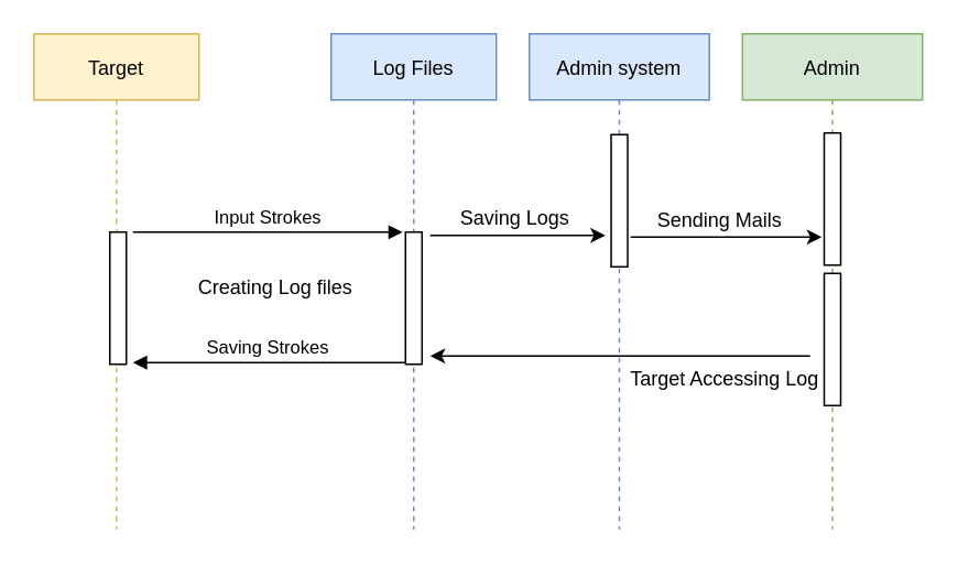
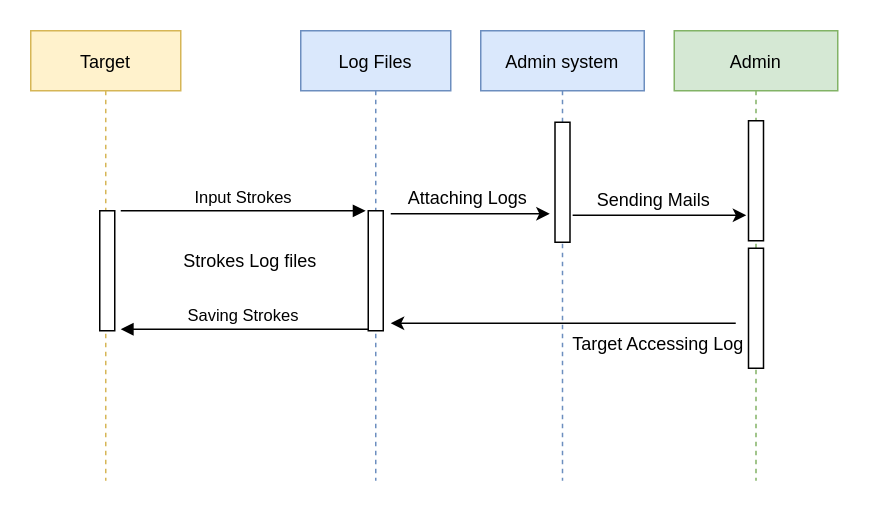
  <mxCell id="0" />
  <mxCell id="1" parent="0" />
  <mxCell id="2" value="Target" style="shape=umlLifeline;perimeter=lifelinePerimeter;container=1;collapsible=0;recursiveResize=0;rounded=0;shadow=0;strokeWidth=1;fillColor=#fff2cc;strokeColor=#d6b656;" parent="1" vertex="1"><mxGeometry x="20" y="20" width="100" height="300" as="geometry" /></mxCell>
  <mxCell id="3" value="" style="points=[];perimeter=orthogonalPerimeter;rounded=0;shadow=0;strokeWidth=1;" parent="2" vertex="1"><mxGeometry x="46" y="120" width="10" height="80" as="geometry" /></mxCell>
  <mxCell id="4" value="Input Strokes" style="verticalAlign=bottom;endArrow=block;entryX=-0.173;entryY=0.001;shadow=0;strokeWidth=1;entryDx=0;entryDy=0;entryPerimeter=0;" parent="2" target="6" edge="1"><mxGeometry relative="1" as="geometry"><mxPoint x="60" y="120.0" as="sourcePoint" /><mxPoint x="230" y="120.0" as="targetPoint" /></mxGeometry></mxCell>
  <mxCell id="5" value="Log Files" style="shape=umlLifeline;perimeter=lifelinePerimeter;container=1;collapsible=0;recursiveResize=0;rounded=0;shadow=0;strokeWidth=1;fillColor=#dae8fc;strokeColor=#6c8ebf;" parent="1" vertex="1"><mxGeometry x="200" y="20" width="100" height="300" as="geometry" /></mxCell>
  <mxCell id="6" value="" style="points=[];perimeter=orthogonalPerimeter;rounded=0;shadow=0;strokeWidth=1;" vertex="1" parent="5"><mxGeometry x="45" y="120" width="10" height="80" as="geometry" /></mxCell>
  <mxCell id="7" value="Saving Strokes" style="verticalAlign=bottom;endArrow=block;entryX=1;entryY=0;shadow=0;strokeWidth=1;" parent="1" edge="1"><mxGeometry relative="1" as="geometry"><mxPoint x="245" y="219" as="sourcePoint" /><mxPoint x="80" y="219" as="targetPoint" /></mxGeometry></mxCell>
  <mxCell id="8" value="Admin" style="shape=umlLifeline;perimeter=lifelinePerimeter;container=1;collapsible=0;recursiveResize=0;rounded=0;shadow=0;strokeWidth=1;fillColor=#d5e8d4;strokeColor=#82b366;" vertex="1" parent="1"><mxGeometry x="449" y="20" width="109" height="300" as="geometry" /></mxCell>
  <mxCell id="9" value="" style="points=[];perimeter=orthogonalPerimeter;rounded=0;shadow=0;strokeWidth=1;" vertex="1" parent="8"><mxGeometry x="49.5" y="145" width="10" height="80" as="geometry" /></mxCell>
  <mxCell id="10" value="" style="points=[];perimeter=orthogonalPerimeter;rounded=0;shadow=0;strokeWidth=1;" vertex="1" parent="8"><mxGeometry x="49.5" y="60" width="10" height="80" as="geometry" /></mxCell>
- <mxCell id="11" value="Creating Log files" style="text;html=1;align=center;verticalAlign=middle;resizable=0;points=[];autosize=1;strokeColor=none;fillColor=none;" vertex="1" parent="1"><mxGeometry x="106" y="159" width="120" height="30" as="geometry" /></mxCell>
+ <mxCell id="11" value="Strokes Log files" style="text;html=1;align=center;verticalAlign=middle;resizable=0;points=[];autosize=1;strokeColor=none;fillColor=none;" vertex="1" parent="1"><mxGeometry x="106" y="159" width="120" height="30" as="geometry" /></mxCell>
  <mxCell id="12" value="" style="endArrow=classic;html=1;rounded=0;" edge="1" parent="1"><mxGeometry width="50" height="50" relative="1" as="geometry"><mxPoint x="490" y="215" as="sourcePoint" /><mxPoint x="260" y="215" as="targetPoint" /></mxGeometry></mxCell>
  <mxCell id="13" value="Admin system" style="shape=umlLifeline;perimeter=lifelinePerimeter;container=1;collapsible=0;recursiveResize=0;rounded=0;shadow=0;strokeWidth=1;fillColor=#dae8fc;strokeColor=#6c8ebf;" vertex="1" parent="1"><mxGeometry x="320" y="20" width="109" height="300" as="geometry" /></mxCell>
  <mxCell id="14" value="" style="points=[];perimeter=orthogonalPerimeter;rounded=0;shadow=0;strokeWidth=1;" vertex="1" parent="13"><mxGeometry x="49.5" y="61" width="10" height="80" as="geometry" /></mxCell>
  <mxCell id="15" value="Target Accessing Log" style="text;html=1;align=center;verticalAlign=middle;resizable=0;points=[];autosize=1;strokeColor=none;fillColor=none;" vertex="1" parent="1"><mxGeometry x="368" y="214" width="140" height="30" as="geometry" /></mxCell>
  <mxCell id="16" value="" style="endArrow=classic;html=1;rounded=0;" edge="1" parent="1"><mxGeometry width="50" height="50" relative="1" as="geometry"><mxPoint x="260" y="142" as="sourcePoint" /><mxPoint x="366" y="142" as="targetPoint" /></mxGeometry></mxCell>
- <mxCell id="17" value="Saving Logs" style="text;html=1;align=center;verticalAlign=middle;resizable=0;points=[];autosize=1;strokeColor=none;fillColor=none;" vertex="1" parent="1"><mxGeometry x="261" y="117" width="100" height="30" as="geometry" /></mxCell>
+ <mxCell id="17" value="Attaching Logs" style="text;html=1;align=center;verticalAlign=middle;resizable=0;points=[];autosize=1;strokeColor=none;fillColor=none;" vertex="1" parent="1"><mxGeometry x="261" y="117" width="100" height="30" as="geometry" /></mxCell>
  <mxCell id="18" value="" style="endArrow=classic;html=1;rounded=0;" edge="1" parent="1"><mxGeometry width="50" height="50" relative="1" as="geometry"><mxPoint x="381.259" y="143" as="sourcePoint" /><mxPoint x="497" y="143" as="targetPoint" /></mxGeometry></mxCell>
  <mxCell id="19" value="Sending Mails" style="text;html=1;align=center;verticalAlign=middle;resizable=0;points=[];autosize=1;strokeColor=none;fillColor=none;" vertex="1" parent="1"><mxGeometry x="385" y="118" width="100" height="30" as="geometry" /></mxCell>
